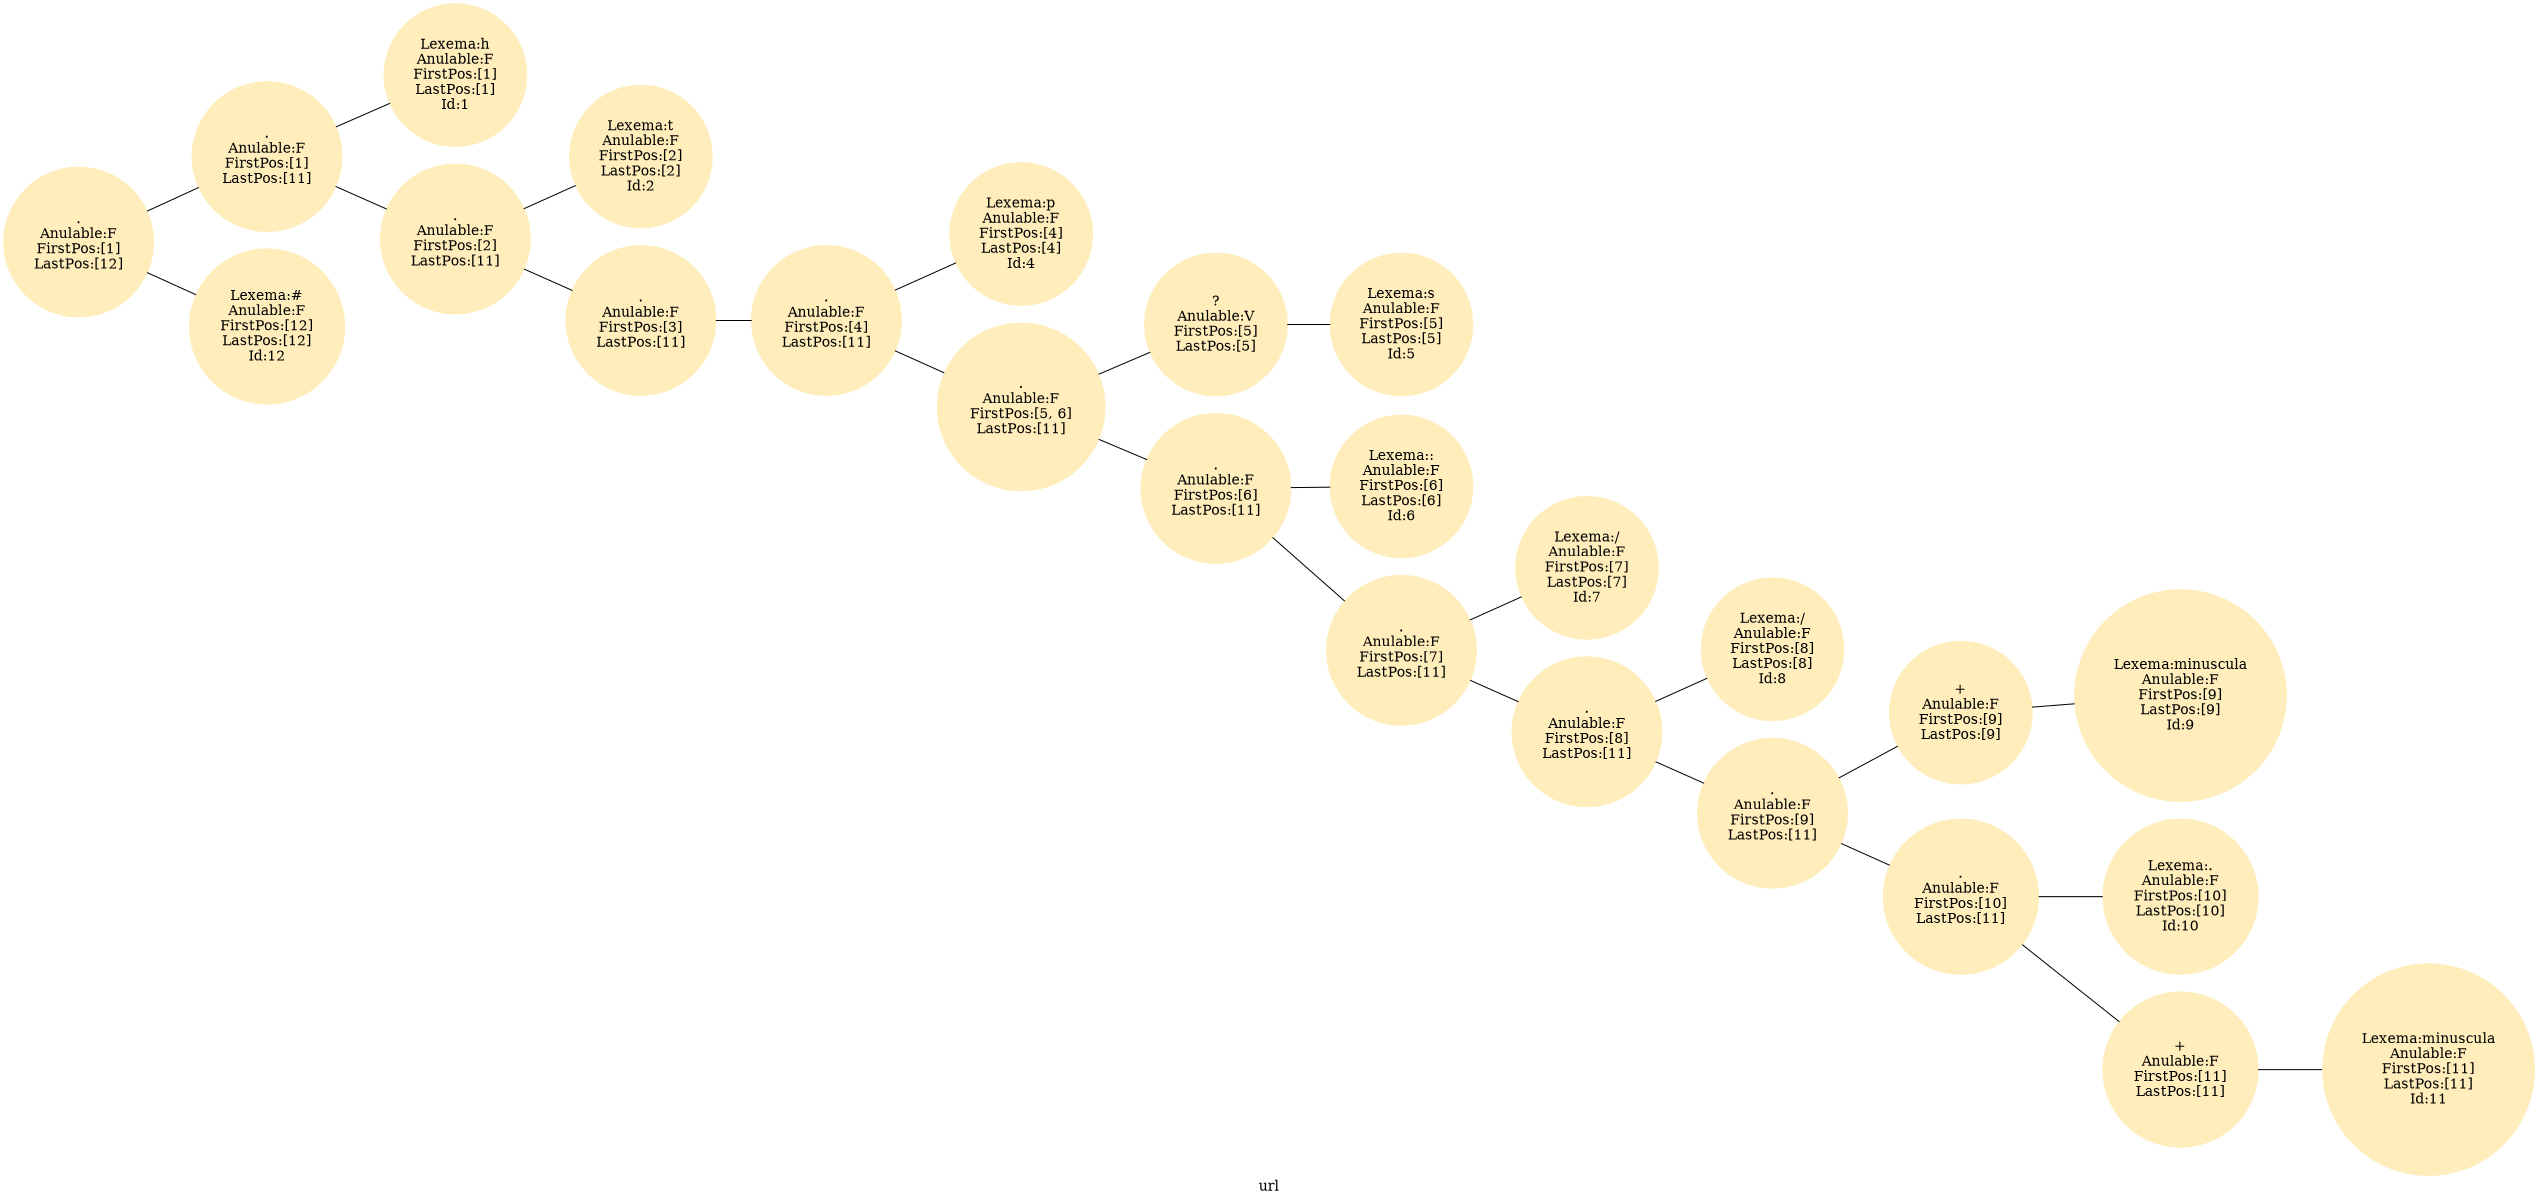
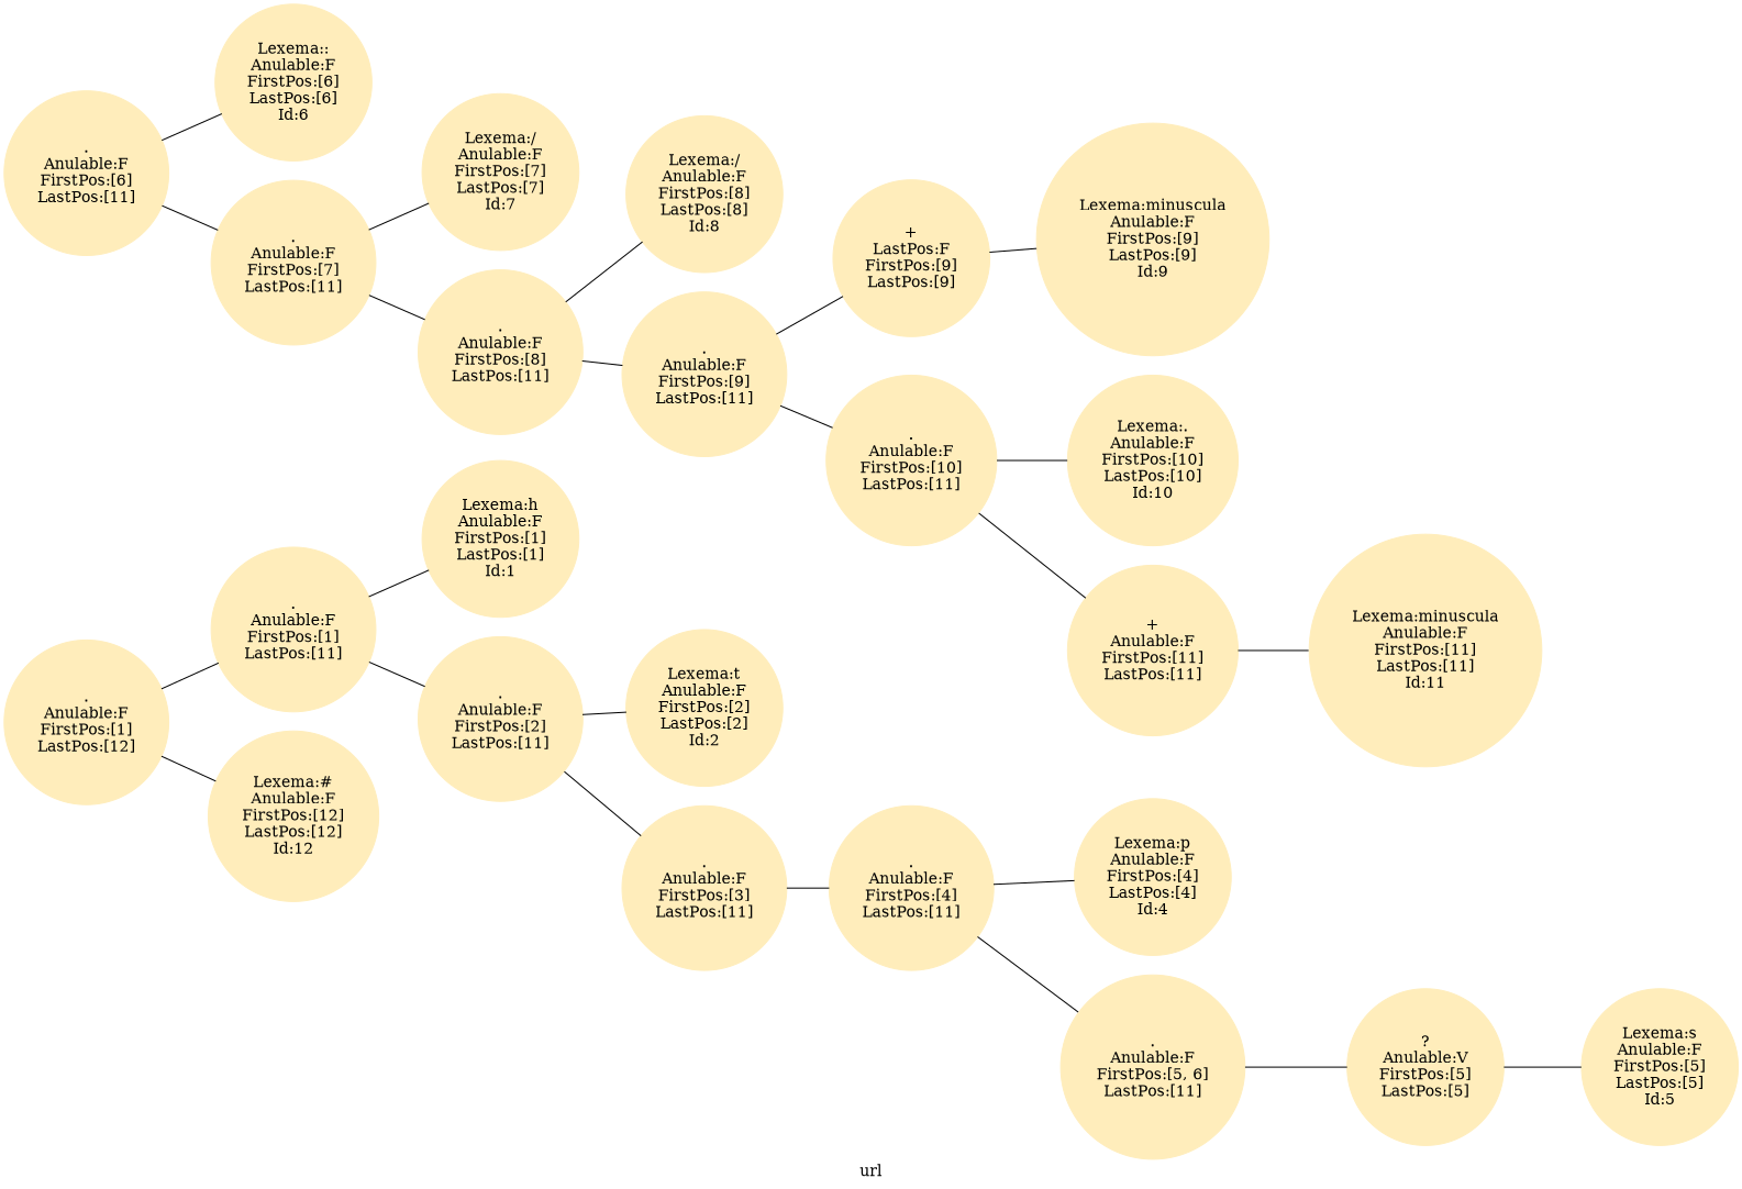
  digraph {
    label=url
    rankdir=LR
    node [color="#FFEDBB" shape=circle style=filled]
    edge [dir=none]
    n1 [label=".\nAnulable:F\nFirstPos:[1]\nLastPos:[12]"]
    n2 [label=".\nAnulable:F\nFirstPos:[1]\nLastPos:[11]"]
    n3 [label="Lexema:#\nAnulable:F\nFirstPos:[12]\nLastPos:[12]\nId:12"]
    n4 [label="Lexema:h\nAnulable:F\nFirstPos:[1]\nLastPos:[1]\nId:1"]
    n5 [label=".\nAnulable:F\nFirstPos:[2]\nLastPos:[11]"]
    n6 [label="Lexema:t\nAnulable:F\nFirstPos:[2]\nLastPos:[2]\nId:2"]
    n7 [label=".\nAnulable:F\nFirstPos:[3]\nLastPos:[11]"]
    n8 [label=".\nAnulable:F\nFirstPos:[4]\nLastPos:[11]"]
    n9 [label="Lexema:p\nAnulable:F\nFirstPos:[4]\nLastPos:[4]\nId:4"]
    n10 [label=".\nAnulable:F\nFirstPos:[5, 6]\nLastPos:[11]"]
    n11 [label="?\nAnulable:V\nFirstPos:[5]\nLastPos:[5]"]
    n12 [label=".\nAnulable:F\nFirstPos:[6]\nLastPos:[11]"]
    n13 [label="Lexema:s\nAnulable:F\nFirstPos:[5]\nLastPos:[5]\nId:5"]
    n14 [label="Lexema::\nAnulable:F\nFirstPos:[6]\nLastPos:[6]\nId:6"]
    n15 [label=".\nAnulable:F\nFirstPos:[7]\nLastPos:[11]"]
    n16 [label="Lexema:/\nAnulable:F\nFirstPos:[7]\nLastPos:[7]\nId:7"]
    n17 [label=".\nAnulable:F\nFirstPos:[8]\nLastPos:[11]"]
    n18 [label="Lexema:/\nAnulable:F\nFirstPos:[8]\nLastPos:[8]\nId:8"]
    n19 [label=".\nAnulable:F\nFirstPos:[9]\nLastPos:[11]"]
-   n20 [label="+\nAnulable:F\nFirstPos:[9]\nLastPos:[9]"]
+   n20 [label="+\nLastPos:F\nFirstPos:[9]\nLastPos:[9]"]
    n21 [label=".\nAnulable:F\nFirstPos:[10]\nLastPos:[11]"]
    n22 [label="Lexema:minuscula\nAnulable:F\nFirstPos:[9]\nLastPos:[9]\nId:9"]
    n23 [label="Lexema:.\nAnulable:F\nFirstPos:[10]\nLastPos:[10]\nId:10"]
    n24 [label="+\nAnulable:F\nFirstPos:[11]\nLastPos:[11]"]
    n25 [label="Lexema:minuscula\nAnulable:F\nFirstPos:[11]\nLastPos:[11]\nId:11"]
    n1 -> n2
    n1 -> n3
    n2 -> n4
    n2 -> n5
    n5 -> n6
    n5 -> n7
    n7 -> n8
    n8 -> n9
    n8 -> n10
    n10 -> n11
-   n10 -> n12
    n11 -> n13
    n12 -> n14
    n12 -> n15
    n15 -> n16
    n15 -> n17
    n17 -> n18
    n17 -> n19
    n19 -> n20
    n19 -> n21
    n20 -> n22
    n21 -> n23
    n21 -> n24
    n24 -> n25
  }
